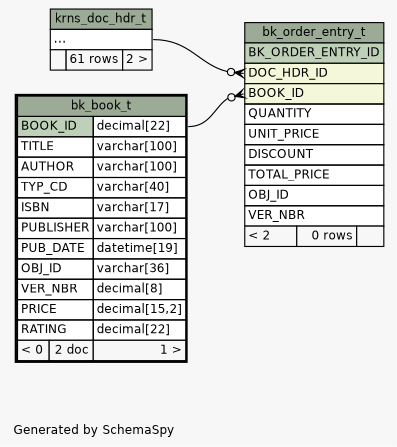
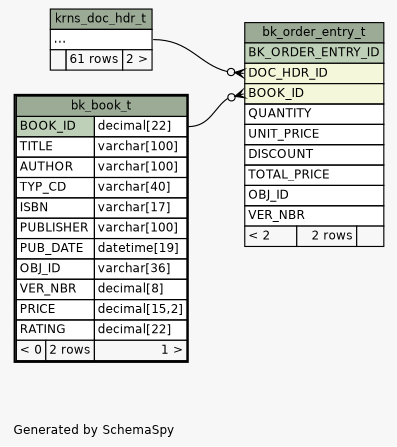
  digraph {
    bgcolor="#f7f7f7"
    fontname=Helvetica
    fontsize=11
    label="\nGenerated by SchemaSpy"
    labeljust=l
    nodesep=0.18
    rankdir=RL
    ranksep=0.46
    node [fontname=Helvetica fontsize=11 shape=plaintext]
    edge [arrowhead=none arrowsize=0.8 arrowtail=crowodot dir=back]
-   n1 [label=<     <TABLE BORDER="0" CELLBORDER="1" CELLSPACING="0" BGCOLOR="#ffffff">       <TR><TD COLSPAN="3" BGCOLOR="#9bab96" ALIGN="CENTER">bk_order_entry_t</TD></TR>       <TR><TD PORT="BK_ORDER_ENTRY_ID" COLSPAN="3" BGCOLOR="#bed1b8" ALIGN="LEFT">BK_ORDER_ENTRY_ID</TD></TR>       <TR><TD PORT="DOC_HDR_ID" COLSPAN="3" BGCOLOR="#f4f7da" ALIGN="LEFT">DOC_HDR_ID</TD></TR>       <TR><TD PORT="BOOK_ID" COLSPAN="3" BGCOLOR="#f4f7da" ALIGN="LEFT">BOOK_ID</TD></TR>       <TR><TD PORT="QUANTITY" COLSPAN="3" ALIGN="LEFT">QUANTITY</TD></TR>       <TR><TD PORT="UNIT_PRICE" COLSPAN="3" ALIGN="LEFT">UNIT_PRICE</TD></TR>       <TR><TD PORT="DISCOUNT" COLSPAN="3" ALIGN="LEFT">DISCOUNT</TD></TR>       <TR><TD PORT="TOTAL_PRICE" COLSPAN="3" ALIGN="LEFT">TOTAL_PRICE</TD></TR>       <TR><TD PORT="OBJ_ID" COLSPAN="3" ALIGN="LEFT">OBJ_ID</TD></TR>       <TR><TD PORT="VER_NBR" COLSPAN="3" ALIGN="LEFT">VER_NBR</TD></TR>       <TR><TD ALIGN="LEFT" BGCOLOR="#f7f7f7">&lt; 2</TD><TD ALIGN="RIGHT" BGCOLOR="#f7f7f7">0 rows</TD><TD ALIGN="RIGHT" BGCOLOR="#f7f7f7">  </TD></TR>     </TABLE>>]
-   n2 [label=<     <TABLE BORDER="2" CELLBORDER="1" CELLSPACING="0" BGCOLOR="#ffffff">       <TR><TD COLSPAN="3" BGCOLOR="#9bab96" ALIGN="CENTER">bk_book_t</TD></TR>       <TR><TD PORT="BOOK_ID" COLSPAN="2" BGCOLOR="#bed1b8" ALIGN="LEFT">BOOK_ID</TD><TD PORT="BOOK_ID.type" ALIGN="LEFT">decimal[22]</TD></TR>       <TR><TD PORT="TITLE" COLSPAN="2" ALIGN="LEFT">TITLE</TD><TD PORT="TITLE.type" ALIGN="LEFT">varchar[100]</TD></TR>       <TR><TD PORT="AUTHOR" COLSPAN="2" ALIGN="LEFT">AUTHOR</TD><TD PORT="AUTHOR.type" ALIGN="LEFT">varchar[100]</TD></TR>       <TR><TD PORT="TYP_CD" COLSPAN="2" ALIGN="LEFT">TYP_CD</TD><TD PORT="TYP_CD.type" ALIGN="LEFT">varchar[40]</TD></TR>       <TR><TD PORT="ISBN" COLSPAN="2" ALIGN="LEFT">ISBN</TD><TD PORT="ISBN.type" ALIGN="LEFT">varchar[17]</TD></TR>       <TR><TD PORT="PUBLISHER" COLSPAN="2" ALIGN="LEFT">PUBLISHER</TD><TD PORT="PUBLISHER.type" ALIGN="LEFT">varchar[100]</TD></TR>       <TR><TD PORT="PUB_DATE" COLSPAN="2" ALIGN="LEFT">PUB_DATE</TD><TD PORT="PUB_DATE.type" ALIGN="LEFT">datetime[19]</TD></TR>       <TR><TD PORT="OBJ_ID" COLSPAN="2" ALIGN="LEFT">OBJ_ID</TD><TD PORT="OBJ_ID.type" ALIGN="LEFT">varchar[36]</TD></TR>       <TR><TD PORT="VER_NBR" COLSPAN="2" ALIGN="LEFT">VER_NBR</TD><TD PORT="VER_NBR.type" ALIGN="LEFT">decimal[8]</TD></TR>       <TR><TD PORT="PRICE" COLSPAN="2" ALIGN="LEFT">PRICE</TD><TD PORT="PRICE.type" ALIGN="LEFT">decimal[15,2]</TD></TR>       <TR><TD PORT="RATING" COLSPAN="2" ALIGN="LEFT">RATING</TD><TD PORT="RATING.type" ALIGN="LEFT">decimal[22]</TD></TR>       <TR><TD ALIGN="LEFT" BGCOLOR="#f7f7f7">&lt; 0</TD><TD ALIGN="RIGHT" BGCOLOR="#f7f7f7">2 doc</TD><TD ALIGN="RIGHT" BGCOLOR="#f7f7f7">1 &gt;</TD></TR>     </TABLE>>]
+   n1 [label=<     <TABLE BORDER="0" CELLBORDER="1" CELLSPACING="0" BGCOLOR="#ffffff">       <TR><TD COLSPAN="3" BGCOLOR="#9bab96" ALIGN="CENTER">bk_order_entry_t</TD></TR>       <TR><TD PORT="BK_ORDER_ENTRY_ID" COLSPAN="3" BGCOLOR="#bed1b8" ALIGN="LEFT">BK_ORDER_ENTRY_ID</TD></TR>       <TR><TD PORT="DOC_HDR_ID" COLSPAN="3" BGCOLOR="#f4f7da" ALIGN="LEFT">DOC_HDR_ID</TD></TR>       <TR><TD PORT="BOOK_ID" COLSPAN="3" BGCOLOR="#f4f7da" ALIGN="LEFT">BOOK_ID</TD></TR>       <TR><TD PORT="QUANTITY" COLSPAN="3" ALIGN="LEFT">QUANTITY</TD></TR>       <TR><TD PORT="UNIT_PRICE" COLSPAN="3" ALIGN="LEFT">UNIT_PRICE</TD></TR>       <TR><TD PORT="DISCOUNT" COLSPAN="3" ALIGN="LEFT">DISCOUNT</TD></TR>       <TR><TD PORT="TOTAL_PRICE" COLSPAN="3" ALIGN="LEFT">TOTAL_PRICE</TD></TR>       <TR><TD PORT="OBJ_ID" COLSPAN="3" ALIGN="LEFT">OBJ_ID</TD></TR>       <TR><TD PORT="VER_NBR" COLSPAN="3" ALIGN="LEFT">VER_NBR</TD></TR>       <TR><TD ALIGN="LEFT" BGCOLOR="#f7f7f7">&lt; 2</TD><TD ALIGN="RIGHT" BGCOLOR="#f7f7f7">2 rows</TD><TD ALIGN="RIGHT" BGCOLOR="#f7f7f7">  </TD></TR>     </TABLE>>]
+   n2 [label=<     <TABLE BORDER="2" CELLBORDER="1" CELLSPACING="0" BGCOLOR="#ffffff">       <TR><TD COLSPAN="3" BGCOLOR="#9bab96" ALIGN="CENTER">bk_book_t</TD></TR>       <TR><TD PORT="BOOK_ID" COLSPAN="2" BGCOLOR="#bed1b8" ALIGN="LEFT">BOOK_ID</TD><TD PORT="BOOK_ID.type" ALIGN="LEFT">decimal[22]</TD></TR>       <TR><TD PORT="TITLE" COLSPAN="2" ALIGN="LEFT">TITLE</TD><TD PORT="TITLE.type" ALIGN="LEFT">varchar[100]</TD></TR>       <TR><TD PORT="AUTHOR" COLSPAN="2" ALIGN="LEFT">AUTHOR</TD><TD PORT="AUTHOR.type" ALIGN="LEFT">varchar[100]</TD></TR>       <TR><TD PORT="TYP_CD" COLSPAN="2" ALIGN="LEFT">TYP_CD</TD><TD PORT="TYP_CD.type" ALIGN="LEFT">varchar[40]</TD></TR>       <TR><TD PORT="ISBN" COLSPAN="2" ALIGN="LEFT">ISBN</TD><TD PORT="ISBN.type" ALIGN="LEFT">varchar[17]</TD></TR>       <TR><TD PORT="PUBLISHER" COLSPAN="2" ALIGN="LEFT">PUBLISHER</TD><TD PORT="PUBLISHER.type" ALIGN="LEFT">varchar[100]</TD></TR>       <TR><TD PORT="PUB_DATE" COLSPAN="2" ALIGN="LEFT">PUB_DATE</TD><TD PORT="PUB_DATE.type" ALIGN="LEFT">datetime[19]</TD></TR>       <TR><TD PORT="OBJ_ID" COLSPAN="2" ALIGN="LEFT">OBJ_ID</TD><TD PORT="OBJ_ID.type" ALIGN="LEFT">varchar[36]</TD></TR>       <TR><TD PORT="VER_NBR" COLSPAN="2" ALIGN="LEFT">VER_NBR</TD><TD PORT="VER_NBR.type" ALIGN="LEFT">decimal[8]</TD></TR>       <TR><TD PORT="PRICE" COLSPAN="2" ALIGN="LEFT">PRICE</TD><TD PORT="PRICE.type" ALIGN="LEFT">decimal[15,2]</TD></TR>       <TR><TD PORT="RATING" COLSPAN="2" ALIGN="LEFT">RATING</TD><TD PORT="RATING.type" ALIGN="LEFT">decimal[22]</TD></TR>       <TR><TD ALIGN="LEFT" BGCOLOR="#f7f7f7">&lt; 0</TD><TD ALIGN="RIGHT" BGCOLOR="#f7f7f7">2 rows</TD><TD ALIGN="RIGHT" BGCOLOR="#f7f7f7">1 &gt;</TD></TR>     </TABLE>>]
    n3 [label=<     <TABLE BORDER="0" CELLBORDER="1" CELLSPACING="0" BGCOLOR="#ffffff">       <TR><TD COLSPAN="3" BGCOLOR="#9bab96" ALIGN="CENTER">krns_doc_hdr_t</TD></TR>       <TR><TD PORT="elipses" COLSPAN="3" ALIGN="LEFT">...</TD></TR>       <TR><TD ALIGN="LEFT" BGCOLOR="#f7f7f7">  </TD><TD ALIGN="RIGHT" BGCOLOR="#f7f7f7">61 rows</TD><TD ALIGN="RIGHT" BGCOLOR="#f7f7f7">2 &gt;</TD></TR>     </TABLE>>]
    n1 -> n2 [headport="BOOK_ID.type:e" tailport="BOOK_ID:w"]
    n1 -> n3 [headport="elipses:e" tailport="DOC_HDR_ID:w"]
  }
